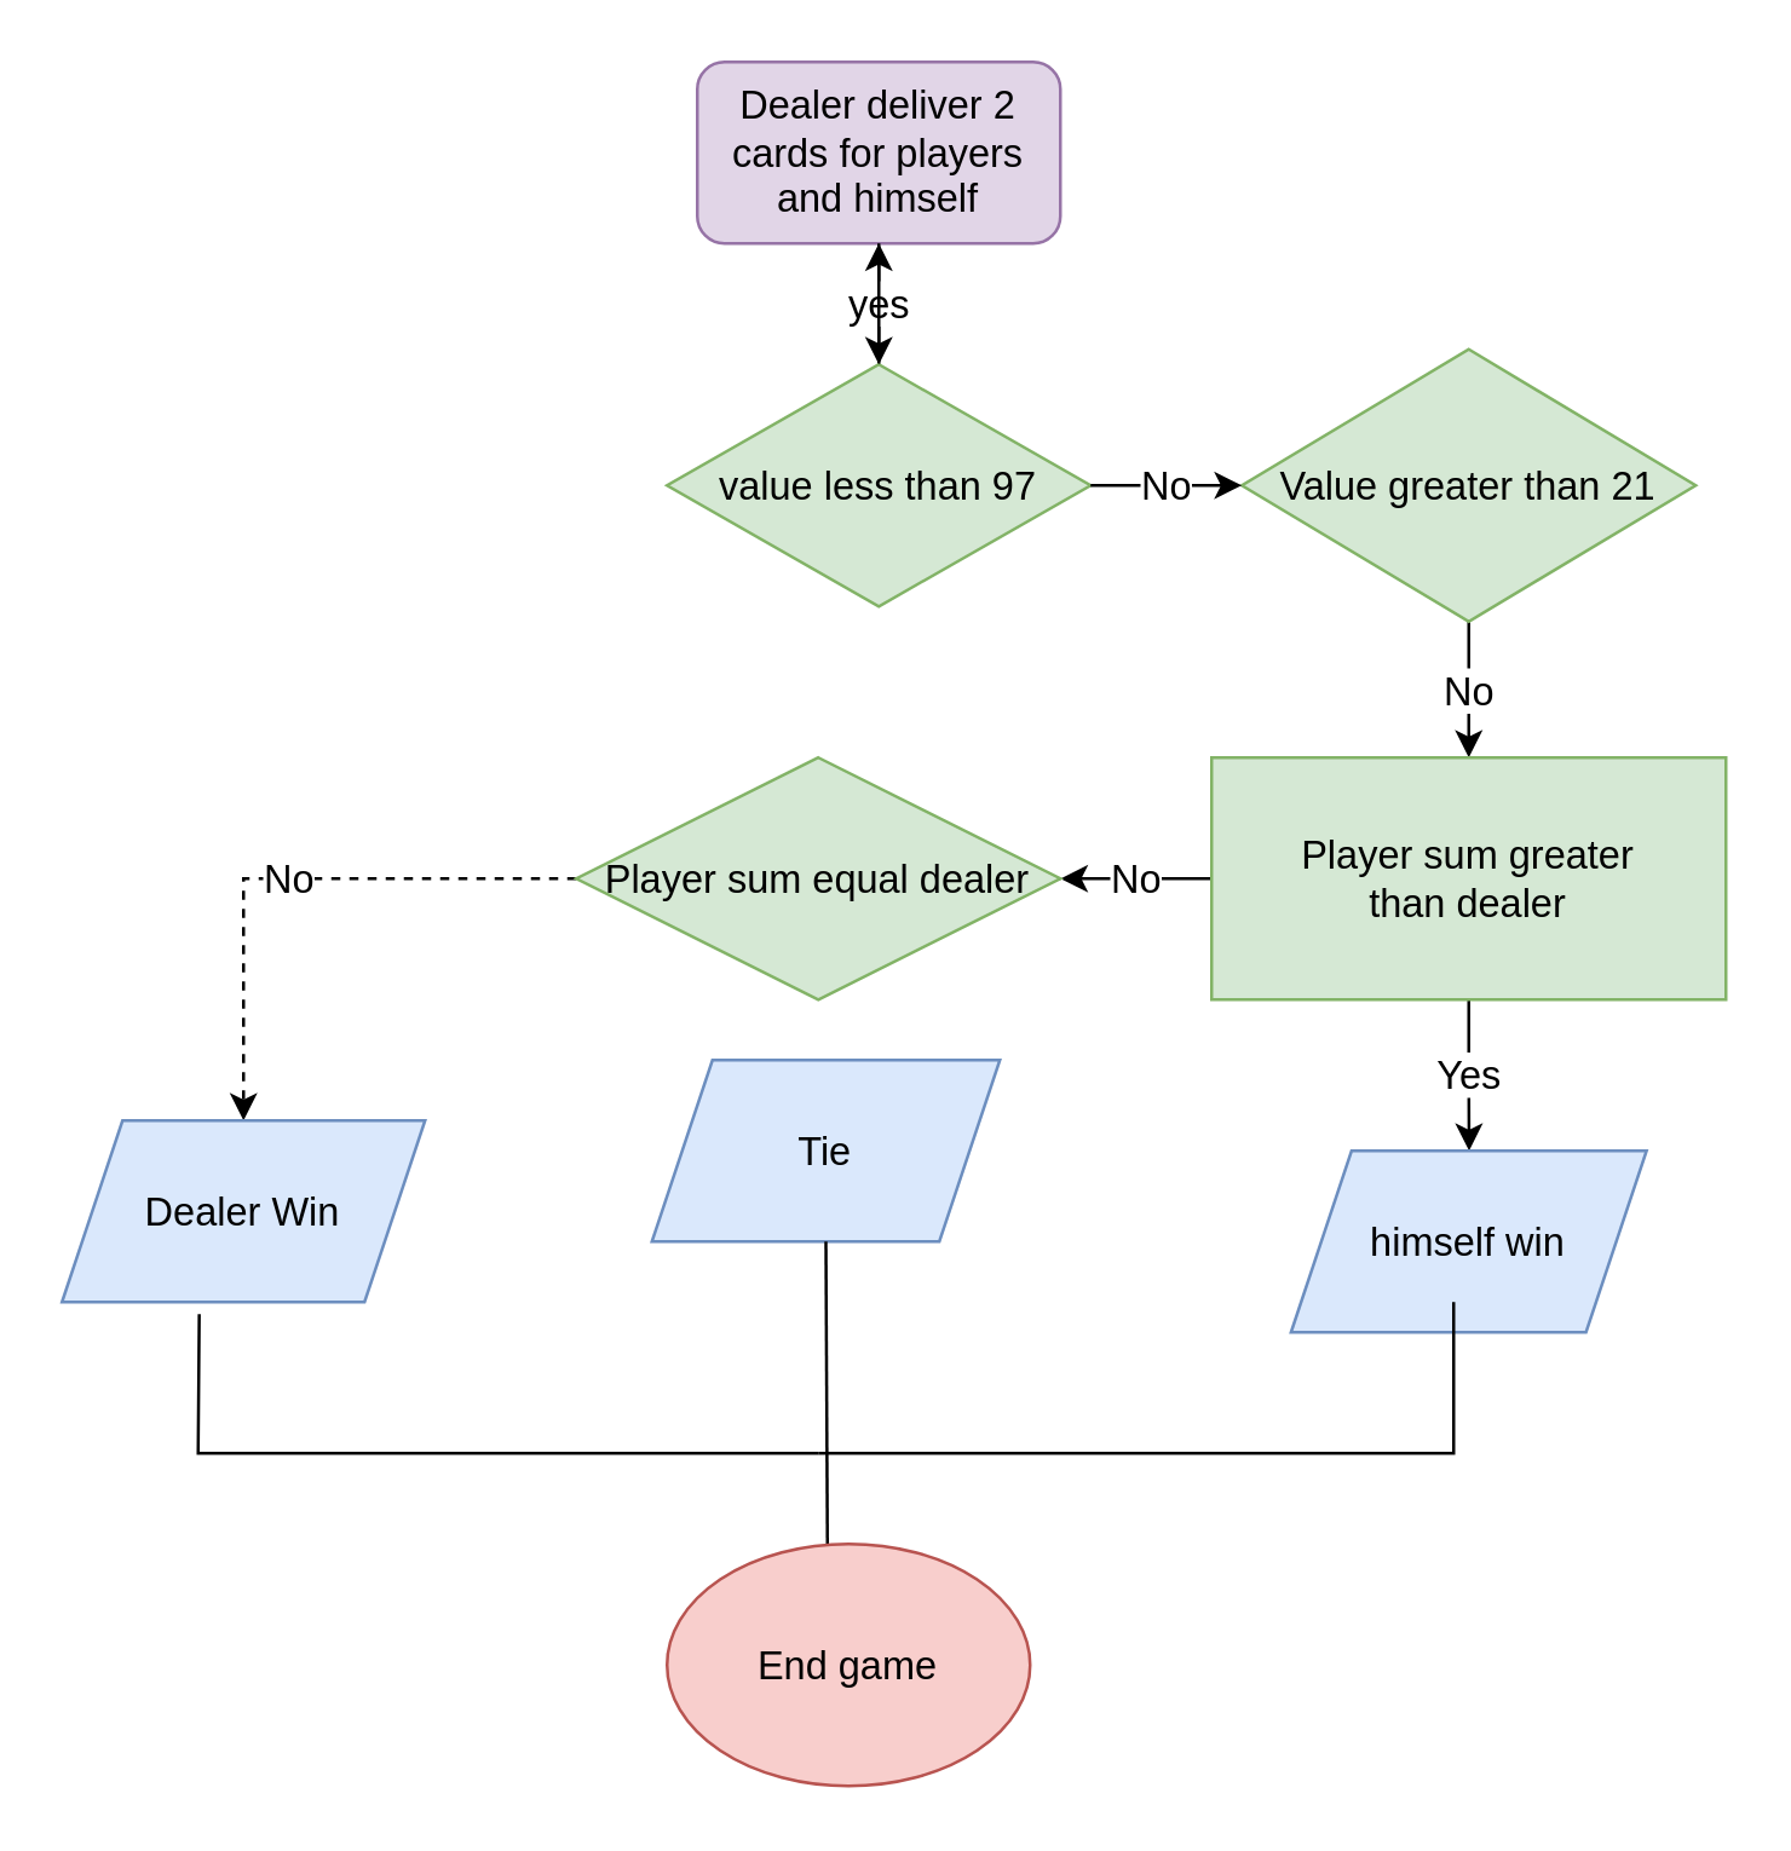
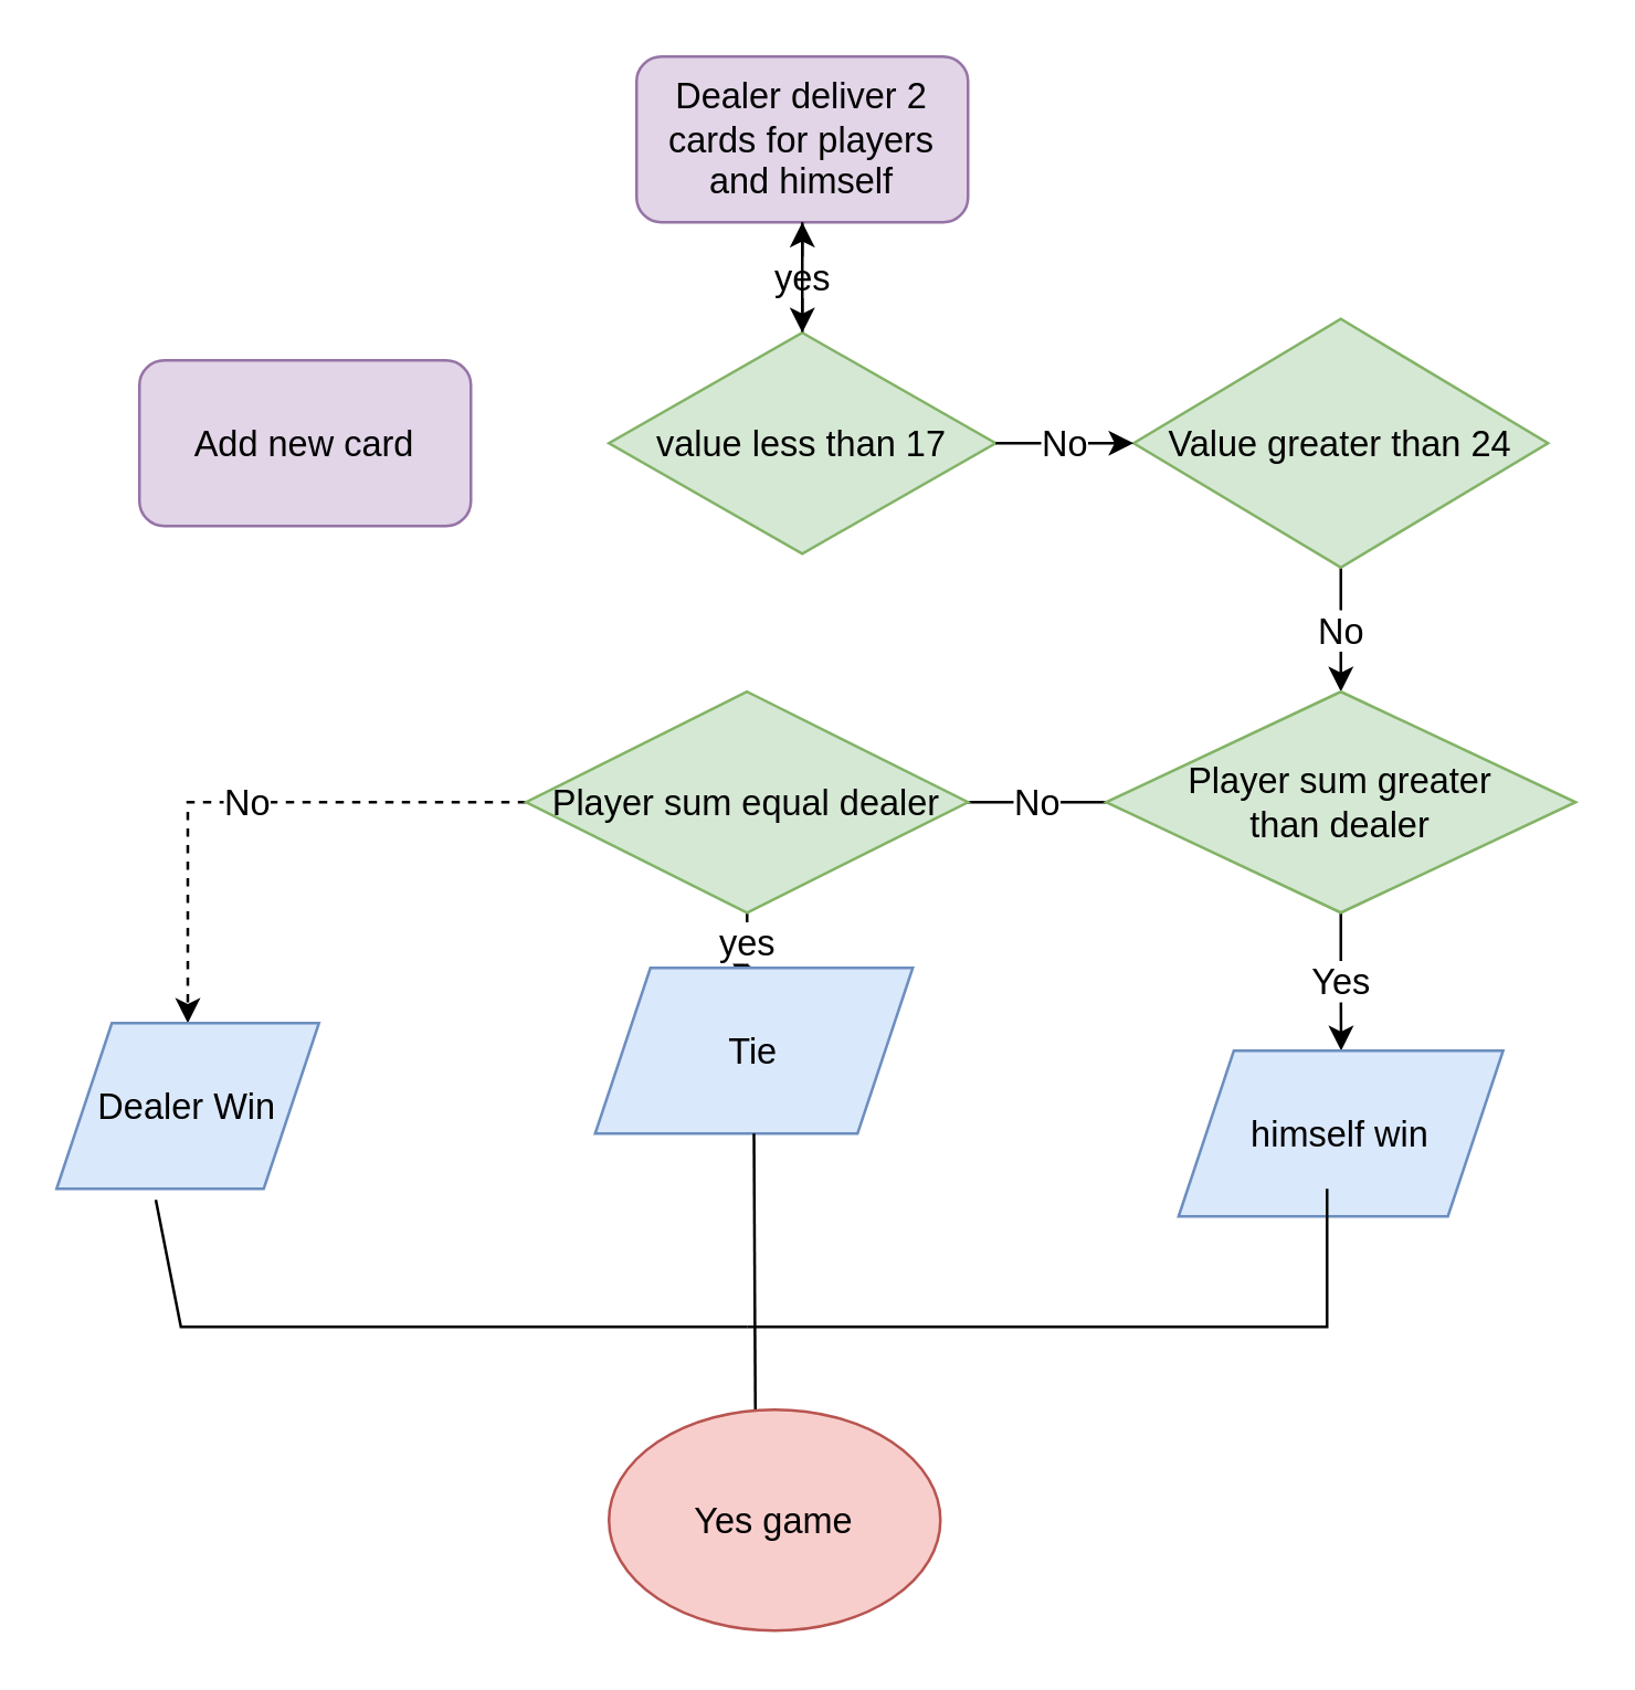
  <mxCell id="0" />
  <mxCell id="1" parent="0" />
  <mxCell id="2" value="Dealer deliver 2 cards for players and himself" style="rounded=1;whiteSpace=wrap;html=1;fillColor=#e1d5e7;strokeColor=#9673a6;fontSize=13;" vertex="1" parent="1"><mxGeometry x="230" y="20" width="120" height="60" as="geometry" /></mxCell>
  <mxCell id="3" value="yes" style="edgeStyle=orthogonalEdgeStyle;rounded=0;orthogonalLoop=1;jettySize=auto;html=1;fontSize=13;" edge="1" parent="1" source="4" target="2"><mxGeometry relative="1" as="geometry" /></mxCell>
- <mxCell id="4" value="value less than 97" style="rhombus;whiteSpace=wrap;html=1;fillColor=#d5e8d4;strokeColor=#82b366;fontSize=13;" vertex="1" parent="1"><mxGeometry x="220" y="120" width="140" height="80" as="geometry" /></mxCell>
+ <mxCell id="4" value="value less than 17" style="rhombus;whiteSpace=wrap;html=1;fillColor=#d5e8d4;strokeColor=#82b366;fontSize=13;" vertex="1" parent="1"><mxGeometry x="220" y="120" width="140" height="80" as="geometry" /></mxCell>
  <mxCell id="5" value="No" style="edgeStyle=orthogonalEdgeStyle;rounded=0;orthogonalLoop=1;jettySize=auto;html=1;fontSize=13;" edge="1" parent="1" source="6" target="10"><mxGeometry relative="1" as="geometry" /></mxCell>
- <mxCell id="6" value="Value greater than 21" style="rhombus;whiteSpace=wrap;html=1;fillColor=#d5e8d4;strokeColor=#82b366;fontSize=13;" vertex="1" parent="1"><mxGeometry x="410" y="115" width="150" height="90" as="geometry" /></mxCell>
+ <mxCell id="6" value="Value greater than 24" style="rhombus;whiteSpace=wrap;html=1;fillColor=#d5e8d4;strokeColor=#82b366;fontSize=13;" vertex="1" parent="1"><mxGeometry x="410" y="115" width="150" height="90" as="geometry" /></mxCell>
  <mxCell id="7" value="No" style="edgeStyle=orthogonalEdgeStyle;rounded=0;orthogonalLoop=1;jettySize=auto;html=1;startArrow=none;fontSize=13;" edge="1" parent="1" source="19"><mxGeometry relative="1" as="geometry"><mxPoint x="290" y="290" as="targetPoint" /><Array as="points"><mxPoint x="330" y="290" /></Array></mxGeometry></mxCell>
  <mxCell id="8" value="Yes" style="edgeStyle=orthogonalEdgeStyle;rounded=0;orthogonalLoop=1;jettySize=auto;html=1;exitX=0.5;exitY=1;exitDx=0;exitDy=0;fontSize=13;" edge="1" parent="1" source="10" target="18"><mxGeometry relative="1" as="geometry"><mxPoint x="485" y="340" as="sourcePoint" /></mxGeometry></mxCell>
- <mxCell id="9" value="No" style="edgeStyle=orthogonalEdgeStyle;rounded=0;orthogonalLoop=1;jettySize=auto;html=1;fontSize=13;" edge="1" parent="1" source="10" target="19"><mxGeometry relative="1" as="geometry"><Array as="points"><mxPoint x="370" y="290" /><mxPoint x="370" y="290" /></Array></mxGeometry></mxCell>
- <mxCell id="10" value="Player sum greater &lt;br style=&quot;font-size: 13px;&quot;&gt;than dealer" style="whiteSpace=wrap;html=1;fillColor=#d5e8d4;strokeColor=#82b366;fontSize=13;rounded=0;" vertex="1" parent="1"><mxGeometry x="400" y="250" width="170" height="80" as="geometry" /></mxCell>
+ <mxCell id="9" value="No" style="edgeStyle=orthogonalEdgeStyle;rounded=0;orthogonalLoop=1;jettySize=auto;html=1;fontSize=13;endArrow=none;" edge="1" parent="1" source="10" target="19"><mxGeometry relative="1" as="geometry"><Array as="points"><mxPoint x="370" y="290" /><mxPoint x="370" y="290" /></Array></mxGeometry></mxCell>
+ <mxCell id="10" value="Player sum greater &lt;br style=&quot;font-size: 13px;&quot;&gt;than dealer" style="rhombus;whiteSpace=wrap;html=1;fillColor=#d5e8d4;strokeColor=#82b366;fontSize=13;" vertex="1" parent="1"><mxGeometry x="400" y="250" width="170" height="80" as="geometry" /></mxCell>
  <mxCell id="11" value="No" style="edgeStyle=orthogonalEdgeStyle;rounded=0;orthogonalLoop=1;jettySize=auto;html=1;fontSize=13;dashed=1;" edge="1" parent="1" source="19" target="16"><mxGeometry relative="1" as="geometry" /></mxCell>
+ <mxCell id="12" value="yes" style="edgeStyle=orthogonalEdgeStyle;rounded=0;orthogonalLoop=1;jettySize=auto;html=1;fontSize=13;" edge="1" parent="1" source="19" target="17"><mxGeometry relative="1" as="geometry" /></mxCell>
+ <mxCell id="13" value="Add new card" style="rounded=1;whiteSpace=wrap;html=1;fillColor=#e1d5e7;strokeColor=#9673a6;fontSize=13;" vertex="1" parent="1"><mxGeometry x="50" y="130" width="120" height="60" as="geometry" /></mxCell>
  <mxCell id="14" value="" style="endArrow=classic;html=1;rounded=0;exitX=0.5;exitY=1;exitDx=0;exitDy=0;fontSize=13;" edge="1" parent="1" source="2"><mxGeometry width="50" height="50" relative="1" as="geometry"><mxPoint x="280" y="130" as="sourcePoint" /><mxPoint x="290" y="120" as="targetPoint" /></mxGeometry></mxCell>
  <mxCell id="15" value="No" style="edgeStyle=orthogonalEdgeStyle;rounded=0;orthogonalLoop=1;jettySize=auto;html=1;exitX=1;exitY=0.5;exitDx=0;exitDy=0;fontSize=13;" edge="1" parent="1" source="4" target="6"><mxGeometry relative="1" as="geometry"><mxPoint x="390" y="160" as="sourcePoint" /><Array as="points"><mxPoint x="380" y="160" /><mxPoint x="380" y="160" /></Array></mxGeometry></mxCell>
- <mxCell id="16" value="Dealer Win" style="shape=parallelogram;perimeter=parallelogramPerimeter;whiteSpace=wrap;html=1;fixedSize=1;fillColor=#dae8fc;strokeColor=#6c8ebf;fontSize=13;" vertex="1" parent="1"><mxGeometry x="20" y="370" width="120" height="60" as="geometry" /></mxCell>
+ <mxCell id="16" value="Dealer Win" style="shape=parallelogram;perimeter=parallelogramPerimeter;whiteSpace=wrap;html=1;fixedSize=1;fillColor=#dae8fc;strokeColor=#6c8ebf;fontSize=13;" vertex="1" parent="1"><mxGeometry x="20" y="370" width="95" height="60" as="geometry" /></mxCell>
  <mxCell id="17" value="Tie" style="shape=parallelogram;perimeter=parallelogramPerimeter;whiteSpace=wrap;html=1;fixedSize=1;fillColor=#dae8fc;strokeColor=#6c8ebf;fontSize=13;" vertex="1" parent="1"><mxGeometry x="215" y="350" width="115" height="60" as="geometry" /></mxCell>
  <mxCell id="18" value="himself win" style="shape=parallelogram;perimeter=parallelogramPerimeter;whiteSpace=wrap;html=1;fixedSize=1;fillColor=#dae8fc;strokeColor=#6c8ebf;fontSize=13;" vertex="1" parent="1"><mxGeometry x="426.25" y="380" width="117.5" height="60" as="geometry" /></mxCell>
  <mxCell id="19" value="Player sum equal dealer" style="rhombus;whiteSpace=wrap;html=1;fillColor=#d5e8d4;strokeColor=#82b366;fontSize=13;" vertex="1" parent="1"><mxGeometry x="190" y="250" width="160" height="80" as="geometry" /></mxCell>
  <mxCell id="20" value="" style="endArrow=none;html=1;rounded=0;fontSize=13;" edge="1" parent="1"><mxGeometry width="50" height="50" relative="1" as="geometry"><mxPoint x="480" y="430" as="sourcePoint" /><mxPoint x="270" y="480" as="targetPoint" /><Array as="points"><mxPoint x="480" y="480" /></Array></mxGeometry></mxCell>
  <mxCell id="21" value="" style="endArrow=none;html=1;rounded=0;exitX=0.378;exitY=1.067;exitDx=0;exitDy=0;exitPerimeter=0;fontSize=13;" edge="1" parent="1" source="16"><mxGeometry width="50" height="50" relative="1" as="geometry"><mxPoint x="486.25" y="440" as="sourcePoint" /><mxPoint x="270" y="480" as="targetPoint" /><Array as="points"><mxPoint x="65" y="480" /></Array></mxGeometry></mxCell>
  <mxCell id="22" value="" style="endArrow=none;html=1;rounded=0;entryX=0.5;entryY=1;entryDx=0;entryDy=0;fontSize=13;" edge="1" parent="1" target="17"><mxGeometry width="50" height="50" relative="1" as="geometry"><mxPoint x="273" y="510" as="sourcePoint" /><mxPoint x="297.5" y="425" as="targetPoint" /></mxGeometry></mxCell>
- <mxCell id="23" value="End game" style="ellipse;whiteSpace=wrap;html=1;fillColor=#f8cecc;strokeColor=#b85450;fontSize=13;" vertex="1" parent="1"><mxGeometry x="220" y="510" width="120" height="80" as="geometry" /></mxCell>
+ <mxCell id="23" value="Yes game" style="ellipse;whiteSpace=wrap;html=1;fillColor=#f8cecc;strokeColor=#b85450;fontSize=13;" vertex="1" parent="1"><mxGeometry x="220" y="510" width="120" height="80" as="geometry" /></mxCell>
